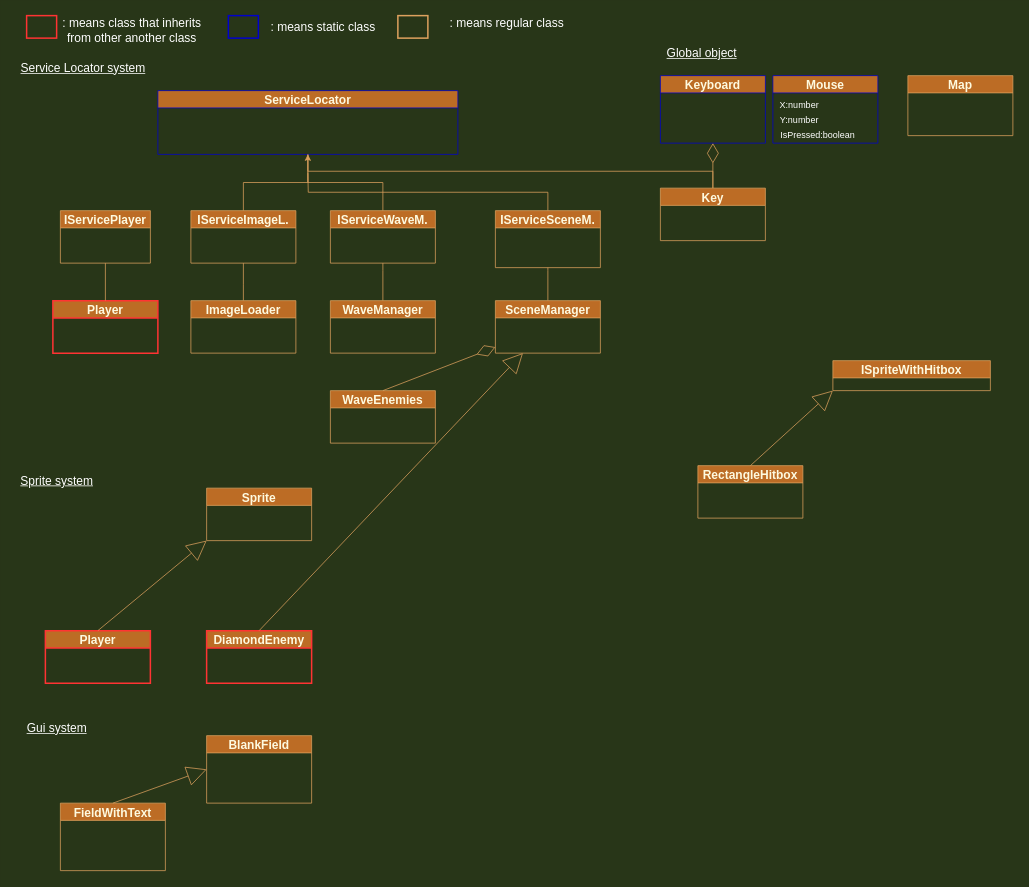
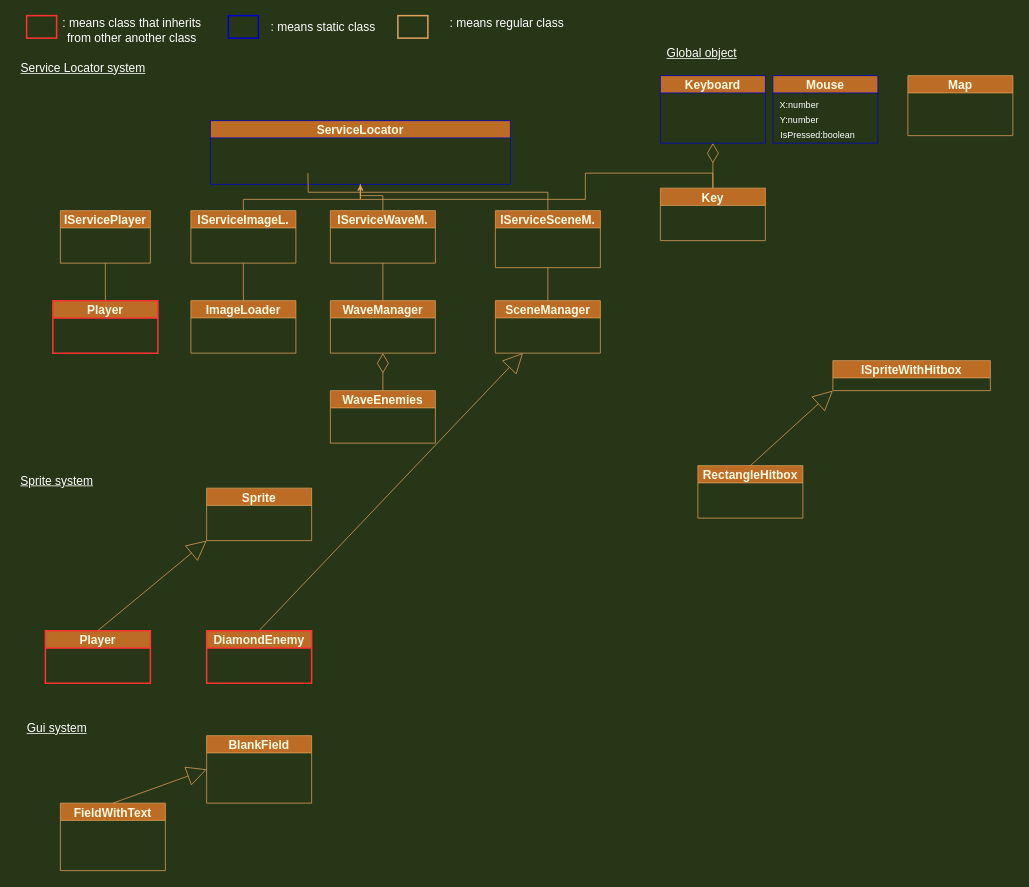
  <mxCell id="0" />
  <mxCell id="1" parent="0" />
- <mxCell id="2" value="ServiceLocator" style="swimlane;fontSize=16;fillColor=#BC6C25;strokeColor=#0000CC;fontColor=#FEFAE0;" parent="1" vertex="1"><mxGeometry x="210" y="120" width="400" height="85" as="geometry"><mxRectangle x="190" y="20" width="150" height="23" as="alternateBounds" /></mxGeometry></mxCell>
+ <mxCell id="2" value="ServiceLocator" style="swimlane;fontSize=16;fillColor=#BC6C25;strokeColor=#0000CC;fontColor=#FEFAE0;" parent="1" vertex="1"><mxGeometry x="280" y="160" width="400" height="85" as="geometry"><mxRectangle x="190" y="20" width="150" height="23" as="alternateBounds" /></mxGeometry></mxCell>
  <mxCell id="3" value="Map" style="swimlane;fontSize=16;fillColor=#BC6C25;strokeColor=#DDA15E;fontColor=#FEFAE0;" parent="1" vertex="1"><mxGeometry x="1210" y="100" width="140" height="80" as="geometry"><mxRectangle x="190" y="20" width="150" height="23" as="alternateBounds" /></mxGeometry></mxCell>
  <mxCell id="4" value="Player" style="swimlane;fontSize=16;fillColor=#BC6C25;strokeColor=#FF3333;fontColor=#FEFAE0;strokeWidth=2;" parent="1" vertex="1"><mxGeometry x="70" y="400" width="140" height="70" as="geometry"><mxRectangle x="190" y="20" width="150" height="23" as="alternateBounds" /></mxGeometry></mxCell>
  <mxCell id="5" style="edgeStyle=orthogonalEdgeStyle;rounded=0;orthogonalLoop=1;jettySize=auto;html=1;exitX=0.5;exitY=0;exitDx=0;exitDy=0;fontSize=16;endArrow=none;endFill=0;entryX=0.5;entryY=1;entryDx=0;entryDy=0;labelBackgroundColor=#283618;strokeColor=#DDA15E;fontColor=#FEFAE0;" parent="1" source="6" target="8" edge="1"><mxGeometry relative="1" as="geometry"><mxPoint x="310" y="150" as="targetPoint" /><Array as="points"><mxPoint x="510" y="360" /><mxPoint x="510" y="360" /></Array></mxGeometry></mxCell>
  <mxCell id="6" value="WaveManager" style="swimlane;fontSize=16;fillColor=#BC6C25;strokeColor=#DDA15E;fontColor=#FEFAE0;" parent="1" vertex="1"><mxGeometry x="440" y="400" width="140" height="70" as="geometry"><mxRectangle x="190" y="20" width="150" height="23" as="alternateBounds" /></mxGeometry></mxCell>
  <mxCell id="7" style="edgeStyle=orthogonalEdgeStyle;rounded=0;orthogonalLoop=1;jettySize=auto;html=1;exitX=0.5;exitY=0;exitDx=0;exitDy=0;entryX=0.5;entryY=1;entryDx=0;entryDy=0;labelBackgroundColor=#283618;strokeColor=#DDA15E;fontColor=#FEFAE0;" parent="1" source="8" target="2" edge="1"><mxGeometry relative="1" as="geometry"><mxPoint x="409.905" y="330" as="targetPoint" /></mxGeometry></mxCell>
  <mxCell id="8" value="IServiceWaveM." style="swimlane;fontSize=16;fillColor=#BC6C25;strokeColor=#DDA15E;fontColor=#FEFAE0;" parent="1" vertex="1"><mxGeometry x="440" y="280" width="140" height="70" as="geometry"><mxRectangle x="430" y="280" width="150" height="23" as="alternateBounds" /></mxGeometry></mxCell>
  <mxCell id="9" value="WaveEnemies" style="swimlane;fontSize=16;fillColor=#BC6C25;strokeColor=#DDA15E;fontColor=#FEFAE0;" parent="1" vertex="1"><mxGeometry x="440" y="520" width="140" height="70" as="geometry"><mxRectangle x="190" y="20" width="150" height="23" as="alternateBounds" /></mxGeometry></mxCell>
- <mxCell id="10" value="" style="endArrow=diamondThin;endFill=0;endSize=24;html=1;rounded=0;exitX=0.5;exitY=0;exitDx=0;exitDy=0;labelBackgroundColor=#283618;strokeColor=#DDA15E;fontColor=#FEFAE0;" parent="1" source="9" target="22" edge="1"><mxGeometry width="160" relative="1" as="geometry"><mxPoint x="454" y="510" as="sourcePoint" /><mxPoint x="614" y="510" as="targetPoint" /></mxGeometry></mxCell>
+ <mxCell id="10" value="" style="endArrow=diamondThin;endFill=0;endSize=24;html=1;rounded=0;entryX=0.5;entryY=1;entryDx=0;entryDy=0;exitX=0.5;exitY=0;exitDx=0;exitDy=0;labelBackgroundColor=#283618;strokeColor=#DDA15E;fontColor=#FEFAE0;" parent="1" source="9" target="6" edge="1"><mxGeometry width="160" relative="1" as="geometry"><mxPoint x="454" y="510" as="sourcePoint" /><mxPoint x="614" y="510" as="targetPoint" /></mxGeometry></mxCell>
  <mxCell id="11" value="Keyboard" style="swimlane;fontSize=16;fillColor=#BC6C25;strokeColor=#0000CC;fontColor=#FEFAE0;" parent="1" vertex="1"><mxGeometry x="880" y="100" width="140" height="90" as="geometry"><mxRectangle x="190" y="20" width="150" height="23" as="alternateBounds" /></mxGeometry></mxCell>
  <mxCell id="12" value="" style="endArrow=diamondThin;endFill=0;endSize=24;html=1;rounded=0;entryX=0.5;entryY=1;entryDx=0;entryDy=0;labelBackgroundColor=#283618;strokeColor=#DDA15E;fontColor=#FEFAE0;exitX=0.5;exitY=0;exitDx=0;exitDy=0;" parent="1" source="13" target="11" edge="1"><mxGeometry width="160" relative="1" as="geometry"><mxPoint x="1050" y="225" as="sourcePoint" /><mxPoint x="1080" y="200" as="targetPoint" /></mxGeometry></mxCell>
  <mxCell id="13" value="Key" style="swimlane;fontSize=16;fillColor=#BC6C25;strokeColor=#DDA15E;fontColor=#FEFAE0;" parent="1" vertex="1"><mxGeometry x="880" y="250" width="140" height="70" as="geometry"><mxRectangle x="190" y="20" width="150" height="23" as="alternateBounds" /></mxGeometry></mxCell>
  <mxCell id="14" value="Mouse" style="swimlane;fontSize=16;fillColor=#BC6C25;strokeColor=#0000CC;fontColor=#FEFAE0;startSize=23;" parent="1" vertex="1"><mxGeometry x="1030" y="100" width="140" height="90" as="geometry"><mxRectangle x="200" y="760" width="150" height="23" as="alternateBounds" /></mxGeometry></mxCell>
  <mxCell id="15" value="&lt;font color=&quot;#ffffff&quot;&gt;X:number&lt;/font&gt;" style="text;html=1;align=center;verticalAlign=middle;resizable=0;points=[];autosize=1;strokeColor=none;fillColor=none;" parent="14" vertex="1"><mxGeometry x="-0.5" y="30" width="70" height="20" as="geometry" /></mxCell>
  <mxCell id="16" value="Y:number" style="text;html=1;strokeColor=none;fillColor=none;align=center;verticalAlign=middle;whiteSpace=wrap;rounded=0;fontColor=#FFFFFF;" parent="14" vertex="1"><mxGeometry x="-2" y="50" width="75" height="20" as="geometry" /></mxCell>
  <mxCell id="17" value="IsPressed:boolean" style="text;html=1;strokeColor=none;fillColor=none;align=center;verticalAlign=middle;whiteSpace=wrap;rounded=0;fontColor=#FFFFFF;" parent="14" vertex="1"><mxGeometry x="30" y="70" width="60" height="20" as="geometry" /></mxCell>
  <mxCell id="18" value="BlankField" style="swimlane;fontSize=16;fillColor=#BC6C25;strokeColor=#DDA15E;fontColor=#FEFAE0;startSize=23;" parent="1" vertex="1"><mxGeometry x="275" y="980" width="140" height="90" as="geometry"><mxRectangle x="200" y="760" width="150" height="23" as="alternateBounds" /></mxGeometry></mxCell>
  <mxCell id="19" value="FieldWithText" style="swimlane;fontSize=16;fillColor=#BC6C25;strokeColor=#DDA15E;fontColor=#FEFAE0;startSize=23;" parent="1" vertex="1"><mxGeometry x="80" y="1070" width="140" height="90" as="geometry"><mxRectangle x="200" y="760" width="150" height="23" as="alternateBounds" /></mxGeometry></mxCell>
  <mxCell id="20" value="" style="endArrow=block;endFill=0;endSize=24;html=1;rounded=0;entryX=0;entryY=0.5;entryDx=0;entryDy=0;labelBackgroundColor=#283618;strokeColor=#DDA15E;fontColor=#FEFAE0;exitX=0.5;exitY=0;exitDx=0;exitDy=0;" parent="1" source="19" target="18" edge="1"><mxGeometry width="160" relative="1" as="geometry"><mxPoint x="335" y="1100" as="sourcePoint" /><mxPoint x="335" y="1060" as="targetPoint" /></mxGeometry></mxCell>
  <mxCell id="21" style="edgeStyle=orthogonalEdgeStyle;rounded=0;orthogonalLoop=1;jettySize=auto;html=1;exitX=0.5;exitY=0;exitDx=0;exitDy=0;fontSize=16;endArrow=none;endFill=0;entryX=0.5;entryY=1;entryDx=0;entryDy=0;labelBackgroundColor=#283618;strokeColor=#DDA15E;fontColor=#FEFAE0;" parent="1" source="22" target="23" edge="1"><mxGeometry relative="1" as="geometry"><mxPoint x="530" y="150" as="targetPoint" /><Array as="points"><mxPoint x="730" y="360" /><mxPoint x="730" y="360" /></Array></mxGeometry></mxCell>
  <mxCell id="22" value="SceneManager" style="swimlane;fontSize=16;fillColor=#BC6C25;strokeColor=#DDA15E;fontColor=#FEFAE0;" parent="1" vertex="1"><mxGeometry x="660" y="400" width="140" height="70" as="geometry"><mxRectangle x="190" y="20" width="150" height="23" as="alternateBounds" /></mxGeometry></mxCell>
  <mxCell id="23" value="IServiceSceneM." style="swimlane;fontSize=16;fillColor=#BC6C25;strokeColor=#DDA15E;fontColor=#FEFAE0;" parent="1" vertex="1"><mxGeometry x="660" y="280" width="140" height="76" as="geometry"><mxRectangle x="650" y="280" width="150" height="23" as="alternateBounds" /></mxGeometry></mxCell>
  <mxCell id="24" style="edgeStyle=orthogonalEdgeStyle;rounded=0;orthogonalLoop=1;jettySize=auto;html=1;fontSize=16;endArrow=none;endFill=0;labelBackgroundColor=#283618;strokeColor=#DDA15E;fontColor=#FEFAE0;exitX=0.5;exitY=0;exitDx=0;exitDy=0;" parent="1" source="23" edge="1"><mxGeometry relative="1" as="geometry"><mxPoint x="410" y="230" as="targetPoint" /><mxPoint x="835.034" y="265" as="sourcePoint" /></mxGeometry></mxCell>
  <mxCell id="25" value="IServicePlayer" style="swimlane;fontSize=16;fillColor=#BC6C25;strokeColor=#DDA15E;fontColor=#FEFAE0;" parent="1" vertex="1"><mxGeometry x="80" y="280" width="120" height="70" as="geometry"><mxRectangle x="70" y="280" width="150" height="23" as="alternateBounds" /></mxGeometry></mxCell>
  <mxCell id="26" value="" style="edgeStyle=orthogonalEdgeStyle;rounded=0;orthogonalLoop=1;jettySize=auto;html=1;fontSize=16;endArrow=none;endFill=0;labelBackgroundColor=#283618;strokeColor=#DDA15E;fontColor=#FEFAE0;exitX=0.5;exitY=1;exitDx=0;exitDy=0;" parent="1" source="2" target="13" edge="1"><mxGeometry relative="1" as="geometry"><mxPoint x="145" y="640" as="targetPoint" /><mxPoint x="410" y="400" as="sourcePoint" /></mxGeometry></mxCell>
  <mxCell id="27" value="" style="endArrow=none;html=1;rounded=0;entryX=0.5;entryY=1;entryDx=0;entryDy=0;exitX=0.5;exitY=0;exitDx=0;exitDy=0;strokeColor=#DDA15E;" parent="1" source="4" target="25" edge="1"><mxGeometry width="50" height="50" relative="1" as="geometry"><mxPoint x="360" y="364" as="sourcePoint" /><mxPoint x="410" y="314" as="targetPoint" /></mxGeometry></mxCell>
  <mxCell id="28" style="edgeStyle=orthogonalEdgeStyle;rounded=0;orthogonalLoop=1;jettySize=auto;html=1;exitX=0.5;exitY=0;exitDx=0;exitDy=0;fontSize=16;endArrow=none;endFill=0;entryX=0.5;entryY=1;entryDx=0;entryDy=0;labelBackgroundColor=#283618;strokeColor=#DDA15E;fontColor=#FEFAE0;" parent="1" source="29" target="30" edge="1"><mxGeometry relative="1" as="geometry"><mxPoint x="124" y="169" as="targetPoint" /><Array as="points"><mxPoint x="324" y="379" /><mxPoint x="324" y="379" /></Array></mxGeometry></mxCell>
  <mxCell id="29" value="ImageLoader" style="swimlane;fontSize=16;fillColor=#BC6C25;strokeColor=#DDA15E;fontColor=#FEFAE0;" parent="1" vertex="1"><mxGeometry x="254" y="400" width="140" height="70" as="geometry"><mxRectangle x="190" y="20" width="150" height="23" as="alternateBounds" /></mxGeometry></mxCell>
  <mxCell id="30" value="IServiceImageL." style="swimlane;fontSize=16;fillColor=#BC6C25;strokeColor=#DDA15E;fontColor=#FEFAE0;" parent="1" vertex="1"><mxGeometry x="254" y="280" width="140" height="70" as="geometry"><mxRectangle x="244" y="280" width="150" height="23" as="alternateBounds" /></mxGeometry></mxCell>
  <mxCell id="31" value="&lt;font style=&quot;font-size: 16px;&quot; color=&quot;#ffffff&quot;&gt;&lt;u&gt;Service Locator system&lt;/u&gt;&lt;/font&gt;" style="text;html=1;align=center;verticalAlign=middle;resizable=0;points=[];autosize=1;strokeColor=none;fillColor=none;" parent="1" vertex="1"><mxGeometry x="20" y="80" width="180" height="20" as="geometry" /></mxCell>
  <mxCell id="32" value="" style="whiteSpace=wrap;html=1;fontSize=16;fontColor=#FFFFFF;strokeColor=#FF3333;strokeWidth=2;fillColor=none;" parent="1" vertex="1"><mxGeometry x="35" y="20" width="40" height="30" as="geometry" /></mxCell>
  <mxCell id="33" value=": means class that inherits &lt;br&gt;from other another class" style="text;html=1;align=center;verticalAlign=middle;resizable=0;points=[];autosize=1;strokeColor=none;fillColor=none;fontSize=16;fontColor=#FFFFFF;" parent="1" vertex="1"><mxGeometry x="75" y="20" width="200" height="40" as="geometry" /></mxCell>
  <mxCell id="34" value="" style="whiteSpace=wrap;html=1;fontSize=16;fontColor=#FFFFFF;strokeColor=#0000CC;strokeWidth=2;fillColor=none;" parent="1" vertex="1"><mxGeometry x="304" y="20" width="40" height="30" as="geometry" /></mxCell>
  <mxCell id="35" value=": means static class" style="text;html=1;align=center;verticalAlign=middle;resizable=0;points=[];autosize=1;strokeColor=none;fillColor=none;fontSize=16;fontColor=#FFFFFF;" parent="1" vertex="1"><mxGeometry x="350" y="25" width="160" height="20" as="geometry" /></mxCell>
  <mxCell id="36" value="" style="whiteSpace=wrap;html=1;fontSize=16;fontColor=#FFFFFF;strokeColor=#DDA15E;strokeWidth=2;fillColor=none;" parent="1" vertex="1"><mxGeometry x="530" y="20" width="40" height="30" as="geometry" /></mxCell>
  <mxCell id="37" value=": means regular class" style="text;html=1;align=center;verticalAlign=middle;resizable=0;points=[];autosize=1;strokeColor=none;fillColor=none;fontSize=16;fontColor=#FFFFFF;" parent="1" vertex="1"><mxGeometry x="590" y="20" width="170" height="20" as="geometry" /></mxCell>
  <mxCell id="38" value="" style="edgeStyle=orthogonalEdgeStyle;rounded=0;orthogonalLoop=1;jettySize=auto;html=1;fontSize=16;entryX=0.5;entryY=0;entryDx=0;entryDy=0;endArrow=none;endFill=0;labelBackgroundColor=#283618;strokeColor=#DDA15E;fontColor=#FEFAE0;exitX=0.5;exitY=1;exitDx=0;exitDy=0;" parent="1" source="2" target="30" edge="1"><mxGeometry relative="1" as="geometry"><mxPoint x="190" y="321" as="targetPoint" /><mxPoint x="510" y="240" as="sourcePoint" /></mxGeometry></mxCell>
  <mxCell id="39" value="&lt;u&gt;Sprite system&lt;/u&gt;" style="text;html=1;align=center;verticalAlign=middle;resizable=0;points=[];autosize=1;strokeColor=none;fillColor=none;fontSize=16;fontColor=#FFFFFF;" parent="1" vertex="1"><mxGeometry x="20" y="630" width="110" height="20" as="geometry" /></mxCell>
  <mxCell id="40" value="Player" style="swimlane;fontSize=16;fillColor=#BC6C25;strokeColor=#FF3333;fontColor=#FEFAE0;strokeWidth=2;" parent="1" vertex="1"><mxGeometry x="60" y="840" width="140" height="70" as="geometry"><mxRectangle x="190" y="20" width="150" height="23" as="alternateBounds" /></mxGeometry></mxCell>
  <mxCell id="41" value="Sprite" style="swimlane;fontSize=16;fillColor=#BC6C25;strokeColor=#DDA15E;fontColor=#FEFAE0;strokeWidth=1;" parent="1" vertex="1"><mxGeometry x="275" y="650" width="140" height="70" as="geometry"><mxRectangle x="190" y="20" width="150" height="23" as="alternateBounds" /></mxGeometry></mxCell>
  <mxCell id="42" value="" style="endArrow=block;endFill=0;endSize=24;html=1;rounded=0;entryX=0;entryY=1;entryDx=0;entryDy=0;labelBackgroundColor=#283618;strokeColor=#DDA15E;fontColor=#FEFAE0;exitX=0.5;exitY=0;exitDx=0;exitDy=0;" parent="1" source="40" target="41" edge="1"><mxGeometry width="160" relative="1" as="geometry"><mxPoint x="330" y="820" as="sourcePoint" /><mxPoint x="330" y="780" as="targetPoint" /></mxGeometry></mxCell>
  <mxCell id="43" value="DiamondEnemy" style="swimlane;fontSize=16;fillColor=#BC6C25;strokeColor=#FF3333;fontColor=#FEFAE0;strokeWidth=2;" parent="1" vertex="1"><mxGeometry x="275" y="840" width="140" height="70" as="geometry"><mxRectangle x="190" y="20" width="150" height="23" as="alternateBounds" /></mxGeometry></mxCell>
  <mxCell id="44" value="" style="endArrow=block;endFill=0;endSize=24;html=1;rounded=0;labelBackgroundColor=#283618;strokeColor=#DDA15E;fontColor=#FEFAE0;exitX=0.5;exitY=0;exitDx=0;exitDy=0;" parent="1" source="43" target="22" edge="1"><mxGeometry width="160" relative="1" as="geometry"><mxPoint x="275" y="840" as="sourcePoint" /><mxPoint x="420" y="720" as="targetPoint" /></mxGeometry></mxCell>
  <mxCell id="45" value="&lt;u&gt;Gui system&lt;br&gt;&lt;/u&gt;" style="text;html=1;align=center;verticalAlign=middle;resizable=0;points=[];autosize=1;strokeColor=none;fillColor=none;fontSize=16;fontColor=#FFFFFF;" parent="1" vertex="1"><mxGeometry x="25" y="960" width="100" height="20" as="geometry" /></mxCell>
  <mxCell id="46" value="&lt;u&gt;Global object&lt;/u&gt;" style="text;html=1;align=center;verticalAlign=middle;resizable=0;points=[];autosize=1;strokeColor=none;fillColor=none;fontSize=16;fontColor=#FFFFFF;" parent="1" vertex="1"><mxGeometry x="880" y="60" width="110" height="20" as="geometry" /></mxCell>
  <mxCell id="47" value="ISpriteWithHitbox" style="swimlane;fontSize=16;fillColor=#BC6C25;strokeColor=#DDA15E;fontColor=#FEFAE0;strokeWidth=1;" vertex="1" parent="1"><mxGeometry x="1110" y="480" width="210" height="40" as="geometry"><mxRectangle x="190" y="20" width="150" height="23" as="alternateBounds" /></mxGeometry></mxCell>
  <mxCell id="48" value="RectangleHitbox" style="swimlane;fontSize=16;fillColor=#BC6C25;strokeColor=#DDA15E;fontColor=#FEFAE0;strokeWidth=1;" vertex="1" parent="1"><mxGeometry x="930" y="620" width="140" height="70" as="geometry"><mxRectangle x="190" y="20" width="150" height="23" as="alternateBounds" /></mxGeometry></mxCell>
  <mxCell id="49" value="" style="endArrow=block;endFill=0;endSize=24;html=1;rounded=0;entryX=0;entryY=1;entryDx=0;entryDy=0;labelBackgroundColor=#283618;strokeColor=#DDA15E;fontColor=#FEFAE0;exitX=0.5;exitY=0;exitDx=0;exitDy=0;" edge="1" parent="1" source="48" target="47"><mxGeometry width="160" relative="1" as="geometry"><mxPoint x="990" y="600" as="sourcePoint" /><mxPoint x="990" y="480" as="targetPoint" /></mxGeometry></mxCell>
